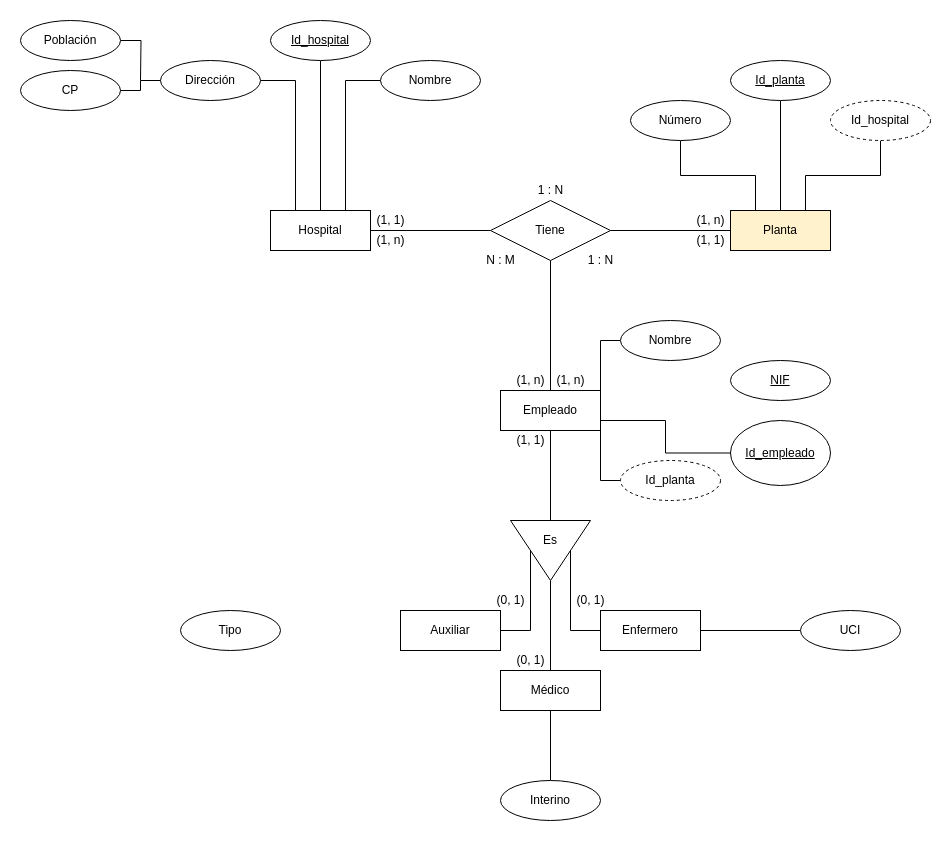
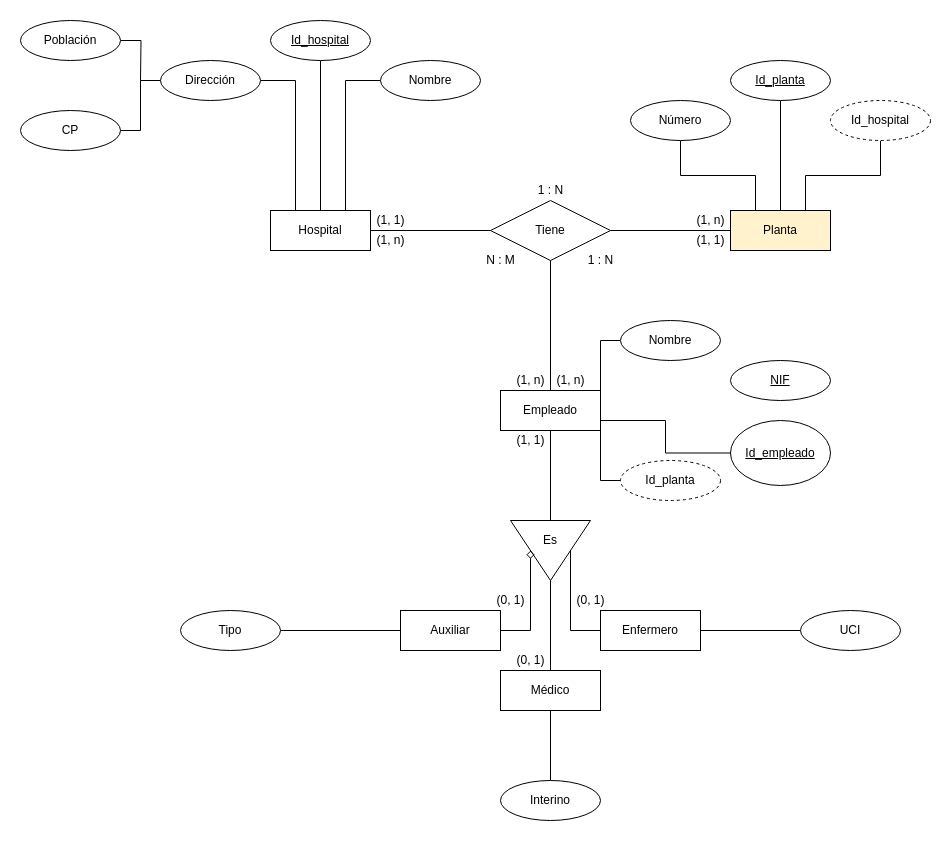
  <mxCell id="0" />
  <mxCell id="1" parent="0" />
  <mxCell id="2" style="edgeStyle=orthogonalEdgeStyle;rounded=0;orthogonalLoop=1;jettySize=auto;html=1;entryX=0;entryY=0.5;entryDx=0;entryDy=0;endArrow=none;endFill=0;" edge="1" parent="1" source="3" target="7"><mxGeometry relative="1" as="geometry" /></mxCell>
  <mxCell id="3" value="Hospital" style="whiteSpace=wrap;html=1;align=center;" vertex="1" parent="1"><mxGeometry x="270" y="210" width="100" height="40" as="geometry" /></mxCell>
  <mxCell id="4" value="Planta" style="whiteSpace=wrap;html=1;align=center;fillColor=#fff2cc;" vertex="1" parent="1"><mxGeometry x="730" y="210" width="100" height="40" as="geometry" /></mxCell>
  <mxCell id="5" style="edgeStyle=orthogonalEdgeStyle;rounded=0;orthogonalLoop=1;jettySize=auto;html=1;entryX=0;entryY=0.5;entryDx=0;entryDy=0;endArrow=none;endFill=0;" edge="1" parent="1" source="7" target="4"><mxGeometry relative="1" as="geometry" /></mxCell>
  <mxCell id="6" style="edgeStyle=orthogonalEdgeStyle;rounded=0;orthogonalLoop=1;jettySize=auto;html=1;entryX=0.5;entryY=0;entryDx=0;entryDy=0;endArrow=none;endFill=0;" edge="1" parent="1" source="7" target="9"><mxGeometry relative="1" as="geometry" /></mxCell>
  <mxCell id="7" value="Tiene" style="shape=rhombus;perimeter=rhombusPerimeter;whiteSpace=wrap;html=1;align=center;" vertex="1" parent="1"><mxGeometry x="490" y="200" width="120" height="60" as="geometry" /></mxCell>
  <mxCell id="8" style="edgeStyle=orthogonalEdgeStyle;rounded=0;orthogonalLoop=1;jettySize=auto;html=1;endArrow=none;endFill=0;" edge="1" parent="1" source="9" target="33"><mxGeometry relative="1" as="geometry" /></mxCell>
  <mxCell id="9" value="Empleado" style="whiteSpace=wrap;html=1;align=center;" vertex="1" parent="1"><mxGeometry x="500" y="390" width="100" height="40" as="geometry" /></mxCell>
  <mxCell id="10" style="edgeStyle=orthogonalEdgeStyle;rounded=0;orthogonalLoop=1;jettySize=auto;html=1;endArrow=none;endFill=0;" edge="1" parent="1" source="11" target="3"><mxGeometry relative="1" as="geometry" /></mxCell>
  <mxCell id="11" value="Id_hospital" style="ellipse;whiteSpace=wrap;html=1;align=center;fontStyle=4;" vertex="1" parent="1"><mxGeometry x="270" y="20" width="100" height="40" as="geometry" /></mxCell>
  <mxCell id="12" style="edgeStyle=orthogonalEdgeStyle;rounded=0;orthogonalLoop=1;jettySize=auto;html=1;entryX=0.75;entryY=0;entryDx=0;entryDy=0;endArrow=none;endFill=0;" edge="1" parent="1" source="13" target="3"><mxGeometry relative="1" as="geometry" /></mxCell>
  <mxCell id="13" value="Nombre" style="ellipse;whiteSpace=wrap;html=1;align=center;" vertex="1" parent="1"><mxGeometry x="380" y="60" width="100" height="40" as="geometry" /></mxCell>
  <mxCell id="14" style="edgeStyle=orthogonalEdgeStyle;rounded=0;orthogonalLoop=1;jettySize=auto;html=1;entryX=0.25;entryY=0;entryDx=0;entryDy=0;endArrow=none;endFill=0;" edge="1" parent="1" source="15" target="3"><mxGeometry relative="1" as="geometry" /></mxCell>
  <mxCell id="15" value="Dirección" style="ellipse;whiteSpace=wrap;html=1;align=center;" vertex="1" parent="1"><mxGeometry x="160" y="60" width="100" height="40" as="geometry" /></mxCell>
  <mxCell id="16" style="edgeStyle=orthogonalEdgeStyle;rounded=0;orthogonalLoop=1;jettySize=auto;html=1;endArrow=none;endFill=0;" edge="1" parent="1" source="17"><mxGeometry relative="1" as="geometry"><mxPoint x="140" y="80" as="targetPoint" /></mxGeometry></mxCell>
  <mxCell id="17" value="Población" style="ellipse;whiteSpace=wrap;html=1;align=center;" vertex="1" parent="1"><mxGeometry x="20" y="20" width="100" height="40" as="geometry" /></mxCell>
  <mxCell id="18" style="edgeStyle=orthogonalEdgeStyle;rounded=0;orthogonalLoop=1;jettySize=auto;html=1;entryX=0;entryY=0.5;entryDx=0;entryDy=0;endArrow=none;endFill=0;" edge="1" parent="1" source="19" target="15"><mxGeometry relative="1" as="geometry" /></mxCell>
- <mxCell id="19" value="CP" style="ellipse;whiteSpace=wrap;html=1;align=center;" vertex="1" parent="1"><mxGeometry x="20" y="70" width="100" height="40" as="geometry" /></mxCell>
+ <mxCell id="19" value="CP" style="ellipse;whiteSpace=wrap;html=1;align=center;" vertex="1" parent="1"><mxGeometry x="20" y="110" width="100" height="40" as="geometry" /></mxCell>
  <mxCell id="20" style="edgeStyle=orthogonalEdgeStyle;rounded=0;orthogonalLoop=1;jettySize=auto;html=1;endArrow=none;endFill=0;" edge="1" parent="1" source="21" target="4"><mxGeometry relative="1" as="geometry" /></mxCell>
  <mxCell id="21" value="Id_planta" style="ellipse;whiteSpace=wrap;html=1;align=center;fontStyle=4;" vertex="1" parent="1"><mxGeometry x="730" y="60" width="100" height="40" as="geometry" /></mxCell>
  <mxCell id="22" style="edgeStyle=orthogonalEdgeStyle;rounded=0;orthogonalLoop=1;jettySize=auto;html=1;entryX=0.25;entryY=0;entryDx=0;entryDy=0;endArrow=none;endFill=0;" edge="1" parent="1" source="23" target="4"><mxGeometry relative="1" as="geometry" /></mxCell>
  <mxCell id="23" value="Número" style="ellipse;whiteSpace=wrap;html=1;align=center;" vertex="1" parent="1"><mxGeometry x="630" y="100" width="100" height="40" as="geometry" /></mxCell>
  <mxCell id="24" style="edgeStyle=orthogonalEdgeStyle;rounded=0;orthogonalLoop=1;jettySize=auto;html=1;entryX=0.75;entryY=0;entryDx=0;entryDy=0;endArrow=none;endFill=0;" edge="1" parent="1" source="25" target="4"><mxGeometry relative="1" as="geometry" /></mxCell>
  <mxCell id="25" value="Id_hospital" style="ellipse;whiteSpace=wrap;html=1;align=center;dashed=1;" vertex="1" parent="1"><mxGeometry x="830" y="100" width="100" height="40" as="geometry" /></mxCell>
  <mxCell id="26" style="edgeStyle=orthogonalEdgeStyle;rounded=0;orthogonalLoop=1;jettySize=auto;html=1;entryX=1;entryY=0.75;entryDx=0;entryDy=0;endArrow=none;endFill=0;" edge="1" parent="1" source="27" target="9"><mxGeometry relative="1" as="geometry" /></mxCell>
  <mxCell id="27" value="Id_empleado" style="ellipse;whiteSpace=wrap;html=1;align=center;fontStyle=4;" vertex="1" parent="1"><mxGeometry x="730" y="420" width="100" height="65" as="geometry" /></mxCell>
  <mxCell id="28" value="NIF" style="ellipse;whiteSpace=wrap;html=1;align=center;fontStyle=4;" vertex="1" parent="1"><mxGeometry x="730" y="360" width="100" height="40" as="geometry" /></mxCell>
  <mxCell id="29" style="edgeStyle=orthogonalEdgeStyle;rounded=0;orthogonalLoop=1;jettySize=auto;html=1;entryX=1;entryY=0;entryDx=0;entryDy=0;endArrow=none;endFill=0;" edge="1" parent="1" source="30" target="9"><mxGeometry relative="1" as="geometry" /></mxCell>
  <mxCell id="30" value="Nombre" style="ellipse;whiteSpace=wrap;html=1;align=center;" vertex="1" parent="1"><mxGeometry x="620" y="320" width="100" height="40" as="geometry" /></mxCell>
  <mxCell id="31" style="edgeStyle=orthogonalEdgeStyle;rounded=0;orthogonalLoop=1;jettySize=auto;html=1;entryX=1;entryY=1;entryDx=0;entryDy=0;endArrow=none;endFill=0;" edge="1" parent="1" source="32" target="9"><mxGeometry relative="1" as="geometry" /></mxCell>
  <mxCell id="32" value="Id_planta" style="ellipse;whiteSpace=wrap;html=1;align=center;dashed=1;" vertex="1" parent="1"><mxGeometry x="620" y="460" width="100" height="40" as="geometry" /></mxCell>
  <mxCell id="33" value="" style="triangle;whiteSpace=wrap;html=1;rotation=90;" vertex="1" parent="1"><mxGeometry x="520" y="510" width="60" height="80" as="geometry" /></mxCell>
  <mxCell id="34" value="Es" style="text;html=1;strokeColor=none;fillColor=none;align=center;verticalAlign=middle;whiteSpace=wrap;rounded=0;" vertex="1" parent="1"><mxGeometry x="530" y="530" width="40" height="20" as="geometry" /></mxCell>
  <mxCell id="35" style="edgeStyle=orthogonalEdgeStyle;rounded=0;orthogonalLoop=1;jettySize=auto;html=1;entryX=1;entryY=0.5;entryDx=0;entryDy=0;endArrow=none;endFill=0;" edge="1" parent="1" source="36" target="33"><mxGeometry relative="1" as="geometry" /></mxCell>
  <mxCell id="36" value="Médico" style="whiteSpace=wrap;html=1;align=center;" vertex="1" parent="1"><mxGeometry x="500" y="670" width="100" height="40" as="geometry" /></mxCell>
- <mxCell id="37" style="edgeStyle=orthogonalEdgeStyle;rounded=0;orthogonalLoop=1;jettySize=auto;html=1;entryX=0;entryY=1;entryDx=0;entryDy=0;endArrow=none;endFill=0;" edge="1" parent="1" source="38" target="34"><mxGeometry relative="1" as="geometry" /></mxCell>
+ <mxCell id="37" style="edgeStyle=orthogonalEdgeStyle;rounded=0;orthogonalLoop=1;jettySize=auto;html=1;entryX=0;entryY=1;entryDx=0;entryDy=0;endArrow=diamond;endFill=0;" edge="1" parent="1" source="38" target="34"><mxGeometry relative="1" as="geometry" /></mxCell>
  <mxCell id="38" value="Auxiliar" style="whiteSpace=wrap;html=1;align=center;" vertex="1" parent="1"><mxGeometry x="400" y="610" width="100" height="40" as="geometry" /></mxCell>
  <mxCell id="39" style="edgeStyle=orthogonalEdgeStyle;rounded=0;orthogonalLoop=1;jettySize=auto;html=1;entryX=0.5;entryY=0;entryDx=0;entryDy=0;endArrow=none;endFill=0;" edge="1" parent="1" source="40" target="33"><mxGeometry relative="1" as="geometry" /></mxCell>
  <mxCell id="40" value="Enfermero" style="whiteSpace=wrap;html=1;align=center;" vertex="1" parent="1"><mxGeometry x="600" y="610" width="100" height="40" as="geometry" /></mxCell>
  <mxCell id="41" style="edgeStyle=orthogonalEdgeStyle;rounded=0;orthogonalLoop=1;jettySize=auto;html=1;entryX=0.5;entryY=1;entryDx=0;entryDy=0;endArrow=none;endFill=0;" edge="1" parent="1" source="42" target="36"><mxGeometry relative="1" as="geometry" /></mxCell>
  <mxCell id="42" value="Interino" style="ellipse;whiteSpace=wrap;html=1;align=center;" vertex="1" parent="1"><mxGeometry x="500" y="780" width="100" height="40" as="geometry" /></mxCell>
  <mxCell id="43" style="edgeStyle=orthogonalEdgeStyle;rounded=0;orthogonalLoop=1;jettySize=auto;html=1;entryX=1;entryY=0.5;entryDx=0;entryDy=0;endArrow=none;endFill=0;" edge="1" parent="1" source="44" target="40"><mxGeometry relative="1" as="geometry" /></mxCell>
  <mxCell id="44" value="UCI" style="ellipse;whiteSpace=wrap;html=1;align=center;" vertex="1" parent="1"><mxGeometry x="800" y="610" width="100" height="40" as="geometry" /></mxCell>
+ <mxCell id="45" style="edgeStyle=orthogonalEdgeStyle;rounded=0;orthogonalLoop=1;jettySize=auto;html=1;entryX=0;entryY=0.5;entryDx=0;entryDy=0;endArrow=none;endFill=0;" edge="1" parent="1" source="46" target="38"><mxGeometry relative="1" as="geometry" /></mxCell>
  <mxCell id="46" value="Tipo" style="ellipse;whiteSpace=wrap;html=1;align=center;" vertex="1" parent="1"><mxGeometry x="180" y="610" width="100" height="40" as="geometry" /></mxCell>
  <mxCell id="47" value="(0, 1)" style="text;html=1;resizable=0;autosize=1;align=center;verticalAlign=middle;points=[];fillColor=none;strokeColor=none;rounded=0;" vertex="1" parent="1"><mxGeometry x="490" y="590" width="40" height="20" as="geometry" /></mxCell>
  <mxCell id="48" value="(0, 1)" style="text;html=1;resizable=0;autosize=1;align=center;verticalAlign=middle;points=[];fillColor=none;strokeColor=none;rounded=0;" vertex="1" parent="1"><mxGeometry x="570" y="590" width="40" height="20" as="geometry" /></mxCell>
  <mxCell id="49" value="(0, 1)" style="text;html=1;resizable=0;autosize=1;align=center;verticalAlign=middle;points=[];fillColor=none;strokeColor=none;rounded=0;" vertex="1" parent="1"><mxGeometry x="510" y="650" width="40" height="20" as="geometry" /></mxCell>
  <mxCell id="50" value="(1, 1)" style="text;html=1;resizable=0;autosize=1;align=center;verticalAlign=middle;points=[];fillColor=none;strokeColor=none;rounded=0;" vertex="1" parent="1"><mxGeometry x="510" y="430" width="40" height="20" as="geometry" /></mxCell>
  <mxCell id="51" value="(1, n)" style="text;html=1;resizable=0;autosize=1;align=center;verticalAlign=middle;points=[];fillColor=none;strokeColor=none;rounded=0;" vertex="1" parent="1"><mxGeometry x="510" y="370" width="40" height="20" as="geometry" /></mxCell>
  <mxCell id="52" value="(1, n)" style="text;html=1;resizable=0;autosize=1;align=center;verticalAlign=middle;points=[];fillColor=none;strokeColor=none;rounded=0;" vertex="1" parent="1"><mxGeometry x="370" y="230" width="40" height="20" as="geometry" /></mxCell>
  <mxCell id="53" value="(1, n)" style="text;html=1;resizable=0;autosize=1;align=center;verticalAlign=middle;points=[];fillColor=none;strokeColor=none;rounded=0;" vertex="1" parent="1"><mxGeometry x="690" y="210" width="40" height="20" as="geometry" /></mxCell>
  <mxCell id="54" value="(1, 1)" style="text;html=1;resizable=0;autosize=1;align=center;verticalAlign=middle;points=[];fillColor=none;strokeColor=none;rounded=0;" vertex="1" parent="1"><mxGeometry x="370" y="210" width="40" height="20" as="geometry" /></mxCell>
  <mxCell id="55" value="(1, n)" style="text;html=1;resizable=0;autosize=1;align=center;verticalAlign=middle;points=[];fillColor=none;strokeColor=none;rounded=0;" vertex="1" parent="1"><mxGeometry x="550" y="370" width="40" height="20" as="geometry" /></mxCell>
  <mxCell id="56" value="(1, 1)" style="text;html=1;resizable=0;autosize=1;align=center;verticalAlign=middle;points=[];fillColor=none;strokeColor=none;rounded=0;" vertex="1" parent="1"><mxGeometry x="690" y="230" width="40" height="20" as="geometry" /></mxCell>
  <mxCell id="57" value="N : M" style="text;html=1;resizable=0;autosize=1;align=center;verticalAlign=middle;points=[];fillColor=none;strokeColor=none;rounded=0;" vertex="1" parent="1"><mxGeometry x="480" y="250" width="40" height="20" as="geometry" /></mxCell>
  <mxCell id="58" value="1 : N" style="text;html=1;resizable=0;autosize=1;align=center;verticalAlign=middle;points=[];fillColor=none;strokeColor=none;rounded=0;" vertex="1" parent="1"><mxGeometry x="580" y="250" width="40" height="20" as="geometry" /></mxCell>
  <mxCell id="59" value="1 : N" style="text;html=1;resizable=0;autosize=1;align=center;verticalAlign=middle;points=[];fillColor=none;strokeColor=none;rounded=0;" vertex="1" parent="1"><mxGeometry x="530" y="180" width="40" height="20" as="geometry" /></mxCell>
